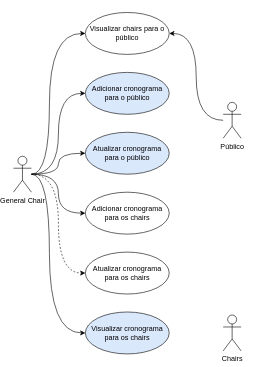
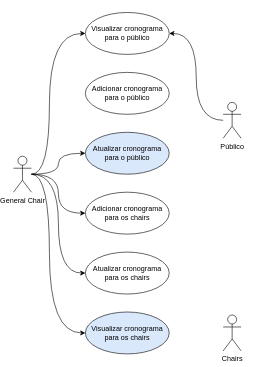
  <mxCell id="0" />
  <mxCell id="1" parent="0" />
- <mxCell id="2" style="edgeStyle=orthogonalEdgeStyle;orthogonalLoop=1;jettySize=auto;html=1;entryX=0;entryY=0.5;entryDx=0;entryDy=0;curved=1;" edge="1" parent="1" source="8" target="9"><mxGeometry relative="1" as="geometry" /></mxCell>
  <mxCell id="3" style="edgeStyle=orthogonalEdgeStyle;curved=1;orthogonalLoop=1;jettySize=auto;html=1;" edge="1" parent="1" source="8" target="10"><mxGeometry relative="1" as="geometry" /></mxCell>
  <mxCell id="4" style="edgeStyle=orthogonalEdgeStyle;curved=1;orthogonalLoop=1;jettySize=auto;html=1;" edge="1" parent="1" source="8" target="11"><mxGeometry relative="1" as="geometry" /></mxCell>
- <mxCell id="5" style="edgeStyle=orthogonalEdgeStyle;curved=1;orthogonalLoop=1;jettySize=auto;html=1;entryX=0;entryY=0.5;entryDx=0;entryDy=0;dashed=1;" edge="1" parent="1" source="8" target="12"><mxGeometry relative="1" as="geometry" /></mxCell>
+ <mxCell id="5" style="edgeStyle=orthogonalEdgeStyle;curved=1;orthogonalLoop=1;jettySize=auto;html=1;entryX=0;entryY=0.5;entryDx=0;entryDy=0;" edge="1" parent="1" source="8" target="12"><mxGeometry relative="1" as="geometry" /></mxCell>
  <mxCell id="6" style="edgeStyle=orthogonalEdgeStyle;curved=1;orthogonalLoop=1;jettySize=auto;html=1;entryX=0;entryY=0.5;entryDx=0;entryDy=0;" edge="1" parent="1" source="8" target="15"><mxGeometry relative="1" as="geometry"><Array as="points"><mxPoint x="80" y="290" /><mxPoint x="80" y="55" /></Array></mxGeometry></mxCell>
  <mxCell id="7" style="edgeStyle=orthogonalEdgeStyle;curved=1;orthogonalLoop=1;jettySize=auto;html=1;entryX=0;entryY=0.5;entryDx=0;entryDy=0;" edge="1" parent="1" source="8" target="16"><mxGeometry relative="1" as="geometry"><Array as="points"><mxPoint x="80" y="290" /><mxPoint x="80" y="555" /></Array></mxGeometry></mxCell>
  <mxCell id="8" value="General Chair" style="shape=umlActor;verticalLabelPosition=bottom;labelBackgroundColor=#ffffff;verticalAlign=top;html=1;" vertex="1" parent="1"><mxGeometry x="20" y="260" width="30" height="60" as="geometry" /></mxCell>
- <mxCell id="9" value="Adicionar cronograma para o público" style="ellipse;whiteSpace=wrap;html=1;fillColor=#dae8fc;" vertex="1" parent="1"><mxGeometry x="140" y="120" width="140" height="70" as="geometry" /></mxCell>
+ <mxCell id="9" value="Adicionar cronograma para o público" style="ellipse;whiteSpace=wrap;html=1;" vertex="1" parent="1"><mxGeometry x="140" y="120" width="140" height="70" as="geometry" /></mxCell>
  <mxCell id="10" value="Atualizar cronograma para o público" style="ellipse;whiteSpace=wrap;html=1;fillColor=#dae8fc;" vertex="1" parent="1"><mxGeometry x="140" y="220" width="140" height="70" as="geometry" /></mxCell>
  <mxCell id="11" value="Adicionar cronograma para os chairs " style="ellipse;whiteSpace=wrap;html=1;" vertex="1" parent="1"><mxGeometry x="140" y="320" width="140" height="70" as="geometry" /></mxCell>
  <mxCell id="12" value="Atualizar cronograma para os chairs " style="ellipse;whiteSpace=wrap;html=1;" vertex="1" parent="1"><mxGeometry x="140" y="420" width="140" height="70" as="geometry" /></mxCell>
  <mxCell id="13" style="edgeStyle=orthogonalEdgeStyle;curved=1;orthogonalLoop=1;jettySize=auto;html=1;entryX=1;entryY=0.5;entryDx=0;entryDy=0;" edge="1" parent="1" source="14" target="15"><mxGeometry relative="1" as="geometry" /></mxCell>
  <mxCell id="14" value="Público" style="shape=umlActor;verticalLabelPosition=bottom;labelBackgroundColor=#ffffff;verticalAlign=top;html=1;" vertex="1" parent="1"><mxGeometry x="370" y="170" width="30" height="60" as="geometry" /></mxCell>
- <mxCell id="15" value="Visualizar chairs para o público" style="ellipse;whiteSpace=wrap;html=1;" vertex="1" parent="1"><mxGeometry x="140" y="20" width="140" height="70" as="geometry" /></mxCell>
+ <mxCell id="15" value="Visualizar cronograma para o público" style="ellipse;whiteSpace=wrap;html=1;" vertex="1" parent="1"><mxGeometry x="140" y="20" width="140" height="70" as="geometry" /></mxCell>
  <mxCell id="16" value="Visualizar cronograma para os chairs" style="ellipse;whiteSpace=wrap;html=1;fillColor=#dae8fc;" vertex="1" parent="1"><mxGeometry x="140" y="520" width="140" height="70" as="geometry" /></mxCell>
  <mxCell id="17" value="Chairs" style="shape=umlActor;verticalLabelPosition=bottom;labelBackgroundColor=#ffffff;verticalAlign=top;html=1;" vertex="1" parent="1"><mxGeometry x="370" y="525" width="30" height="60" as="geometry" /></mxCell>
